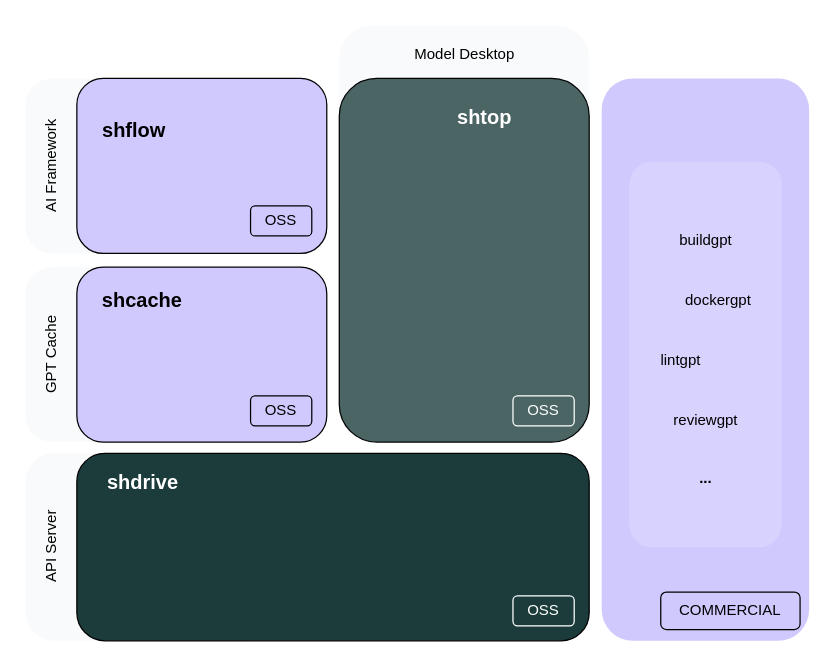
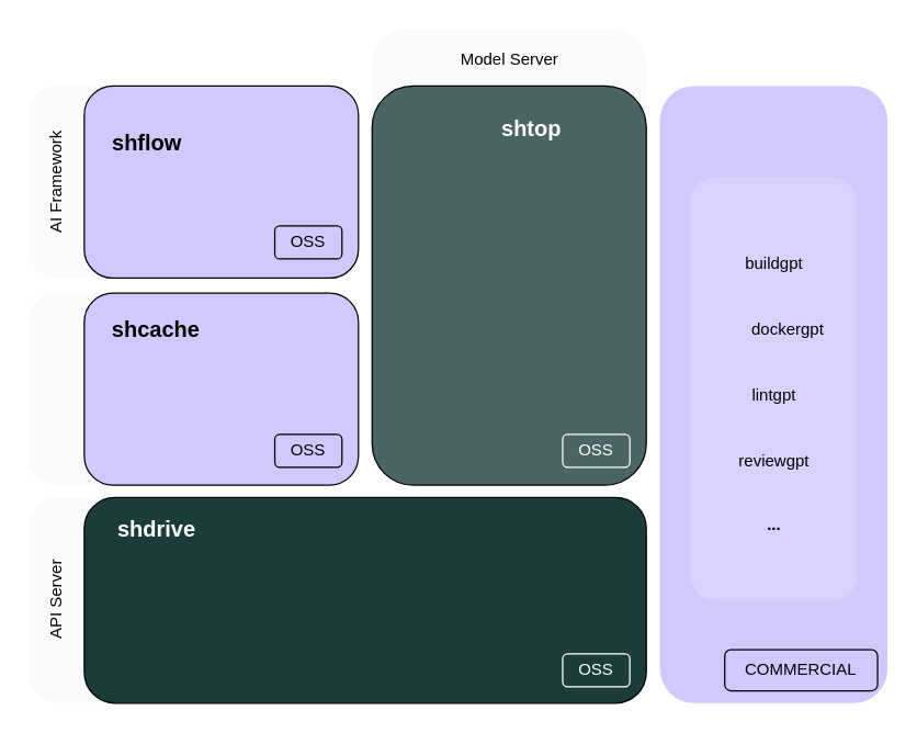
  <mxCell id="0" />
  <mxCell id="1" parent="0" />
  <mxCell id="2" value="" style="rounded=1;whiteSpace=wrap;html=1;fillColor=#f9fafb;strokeColor=none;" parent="1" vertex="1"><mxGeometry x="271" y="20" width="200" height="170" as="geometry" /></mxCell>
  <mxCell id="3" value="" style="rounded=1;whiteSpace=wrap;html=1;fillColor=#f9fafb;strokeColor=none;" parent="1" vertex="1"><mxGeometry x="20" y="213" width="232" height="140" as="geometry" /></mxCell>
  <mxCell id="4" value="" style="rounded=1;whiteSpace=wrap;html=1;fillColor=#f9fafb;strokeColor=none;" parent="1" vertex="1"><mxGeometry x="20" y="62" width="232" height="140" as="geometry" /></mxCell>
  <mxCell id="5" value="" style="rounded=1;whiteSpace=wrap;html=1;fillColor=#D0C9FE;" parent="1" vertex="1"><mxGeometry x="61" y="213" width="200" height="140" as="geometry" /></mxCell>
  <mxCell id="6" value="&lt;b style=&quot;font-size: 16px;&quot;&gt;shcache&lt;/b&gt;" style="text;html=1;strokeColor=none;fillColor=none;align=center;verticalAlign=middle;whiteSpace=wrap;rounded=0;fontSize=16;fontColor=#000000;" parent="1" vertex="1"><mxGeometry x="71" y="224" width="85" height="30" as="geometry" /></mxCell>
  <mxCell id="7" value="&lt;span&gt;OSS&lt;/span&gt;" style="text;html=1;strokeColor=#000000;fillColor=none;align=center;verticalAlign=middle;whiteSpace=wrap;rounded=1;fontStyle=0;fontColor=#000000;" parent="1" vertex="1"><mxGeometry x="200" y="316" width="49" height="24" as="geometry" /></mxCell>
  <mxCell id="8" value="" style="rounded=1;whiteSpace=wrap;html=1;fillColor=#D0C9FE;strokeColor=none;" parent="1" vertex="1"><mxGeometry x="481" y="62" width="166" height="450" as="geometry" /></mxCell>
  <mxCell id="9" value="&lt;span&gt;COMMERCIAL&lt;/span&gt;" style="text;html=1;strokeColor=default;fillColor=none;align=center;verticalAlign=middle;whiteSpace=wrap;rounded=1;fontStyle=0" parent="1" vertex="1"><mxGeometry x="528.25" y="473" width="111.5" height="30" as="geometry" /></mxCell>
  <mxCell id="10" value="" style="rounded=1;whiteSpace=wrap;html=1;strokeColor=none;fillColor=#d8d2fe;" parent="1" vertex="1"><mxGeometry x="503" y="128.75" width="122" height="308.5" as="geometry" /></mxCell>
  <mxCell id="11" value="&lt;span&gt;buildgpt&lt;/span&gt;" style="text;html=1;strokeColor=none;fillColor=none;align=center;verticalAlign=middle;whiteSpace=wrap;rounded=0;fontStyle=0" parent="1" vertex="1"><mxGeometry x="529.5" y="177" width="69" height="30" as="geometry" /></mxCell>
  <mxCell id="12" value="&lt;span&gt;dockergpt&lt;/span&gt;" style="text;html=1;strokeColor=none;fillColor=none;align=center;verticalAlign=middle;whiteSpace=wrap;rounded=0;fontStyle=0" parent="1" vertex="1"><mxGeometry x="539.5" y="225" width="69" height="30" as="geometry" /></mxCell>
- <mxCell id="13" value="&lt;span&gt;lintgpt&lt;/span&gt;" style="text;html=1;strokeColor=none;fillColor=none;align=center;verticalAlign=middle;whiteSpace=wrap;rounded=0;fontStyle=0" parent="1" vertex="1"><mxGeometry x="509.5" y="273" width="69" height="30" as="geometry" /></mxCell>
+ <mxCell id="13" value="&lt;span&gt;lintgpt&lt;/span&gt;" style="text;html=1;strokeColor=none;fillColor=none;align=center;verticalAlign=middle;whiteSpace=wrap;rounded=0;fontStyle=0" parent="1" vertex="1"><mxGeometry x="529.5" y="273" width="69" height="30" as="geometry" /></mxCell>
  <mxCell id="14" value="&lt;span&gt;reviewgpt&lt;/span&gt;" style="text;html=1;strokeColor=none;fillColor=none;align=center;verticalAlign=middle;whiteSpace=wrap;rounded=0;fontStyle=0" parent="1" vertex="1"><mxGeometry x="529.5" y="321" width="69" height="30" as="geometry" /></mxCell>
  <mxCell id="15" value="&lt;b&gt;...&lt;/b&gt;" style="text;html=1;strokeColor=none;fillColor=none;align=center;verticalAlign=middle;whiteSpace=wrap;rounded=0;" parent="1" vertex="1"><mxGeometry x="529.5" y="367" width="69" height="30" as="geometry" /></mxCell>
  <mxCell id="16" value="" style="rounded=1;whiteSpace=wrap;html=1;fillColor=#f9fafb;strokeColor=none;" parent="1" vertex="1"><mxGeometry x="20" y="362" width="232" height="150" as="geometry" /></mxCell>
  <mxCell id="17" value="" style="rounded=1;whiteSpace=wrap;html=1;fillColor=#4B6464;" parent="1" vertex="1"><mxGeometry x="271" y="62" width="200" height="291" as="geometry" /></mxCell>
  <mxCell id="18" value="&lt;b style=&quot;font-size: 16px;&quot;&gt;shtop&lt;/b&gt;" style="text;html=1;strokeColor=none;fillColor=none;align=center;verticalAlign=middle;whiteSpace=wrap;rounded=0;fontSize=16;fontColor=#FFFFFF;" parent="1" vertex="1"><mxGeometry x="358" y="78" width="59" height="30" as="geometry" /></mxCell>
  <mxCell id="19" value="&lt;span&gt;OSS&lt;/span&gt;" style="text;html=1;strokeColor=#FFFFFF;fillColor=none;align=center;verticalAlign=middle;whiteSpace=wrap;rounded=1;fontStyle=0;fontColor=#FFFFFF;" parent="1" vertex="1"><mxGeometry x="410" y="316" width="49" height="24" as="geometry" /></mxCell>
  <mxCell id="20" value="" style="rounded=1;whiteSpace=wrap;html=1;fillColor=#1C3C3C;" parent="1" vertex="1"><mxGeometry x="61" y="362" width="410" height="150" as="geometry" /></mxCell>
  <mxCell id="21" value="&lt;b style=&quot;font-size: 16px;&quot;&gt;shdrive&lt;/b&gt;" style="text;html=1;strokeColor=none;fillColor=none;align=center;verticalAlign=middle;whiteSpace=wrap;rounded=0;fontSize=16;fontColor=#FFFFFF;" parent="1" vertex="1"><mxGeometry x="78.5" y="370" width="70" height="30" as="geometry" /></mxCell>
  <mxCell id="22" value="&lt;span&gt;OSS&lt;/span&gt;" style="text;html=1;strokeColor=#FFFFFF;fillColor=none;align=center;verticalAlign=middle;whiteSpace=wrap;rounded=1;fontStyle=0;fontColor=#FFFFFF;" parent="1" vertex="1"><mxGeometry x="410" y="476" width="49" height="24" as="geometry" /></mxCell>
  <mxCell id="23" value="" style="rounded=1;whiteSpace=wrap;html=1;fillColor=#D0C9FE;" parent="1" vertex="1"><mxGeometry x="61" y="62" width="200" height="140" as="geometry" /></mxCell>
  <mxCell id="24" value="&lt;b style=&quot;font-size: 16px;&quot;&gt;shflow&lt;/b&gt;" style="text;html=1;strokeColor=none;fillColor=none;align=center;verticalAlign=middle;whiteSpace=wrap;rounded=0;fontSize=16;fontColor=#000000;" parent="1" vertex="1"><mxGeometry x="71" y="88" width="72" height="30" as="geometry" /></mxCell>
  <mxCell id="25" value="&lt;span&gt;OSS&lt;/span&gt;" style="text;html=1;strokeColor=#000000;fillColor=none;align=center;verticalAlign=middle;whiteSpace=wrap;rounded=1;fontStyle=0;fontColor=#000000;" parent="1" vertex="1"><mxGeometry x="200" y="164" width="49" height="24" as="geometry" /></mxCell>
- <mxCell id="26" value="Model Desktop" style="text;html=1;strokeColor=none;fillColor=none;align=center;verticalAlign=middle;whiteSpace=wrap;rounded=1;fontStyle=0;fontColor=#000000;" parent="1" vertex="1"><mxGeometry x="322.75" y="31" width="96.5" height="24" as="geometry" /></mxCell>
+ <mxCell id="26" value="Model Server" style="text;html=1;strokeColor=none;fillColor=none;align=center;verticalAlign=middle;whiteSpace=wrap;rounded=1;fontStyle=0;fontColor=#000000;" parent="1" vertex="1"><mxGeometry x="322.75" y="31" width="96.5" height="24" as="geometry" /></mxCell>
  <mxCell id="27" value="API Server" style="text;html=1;strokeColor=none;fillColor=none;align=center;verticalAlign=middle;whiteSpace=wrap;rounded=1;fontStyle=0;fontColor=#000000;horizontal=0;" parent="1" vertex="1"><mxGeometry x="25" y="394" width="31" height="86" as="geometry" /></mxCell>
- <mxCell id="28" value="GPT Cache" style="text;html=1;strokeColor=none;fillColor=none;align=center;verticalAlign=middle;whiteSpace=wrap;rounded=1;fontStyle=0;fontColor=#000000;horizontal=0;" parent="1" vertex="1"><mxGeometry x="25" y="235.5" width="31" height="95" as="geometry" /></mxCell>
  <mxCell id="29" value="AI Framework" style="text;html=1;strokeColor=none;fillColor=none;align=center;verticalAlign=middle;whiteSpace=wrap;rounded=1;fontStyle=0;fontColor=#000000;horizontal=0;" parent="1" vertex="1"><mxGeometry x="28" y="80.5" width="25" height="103" as="geometry" /></mxCell>
